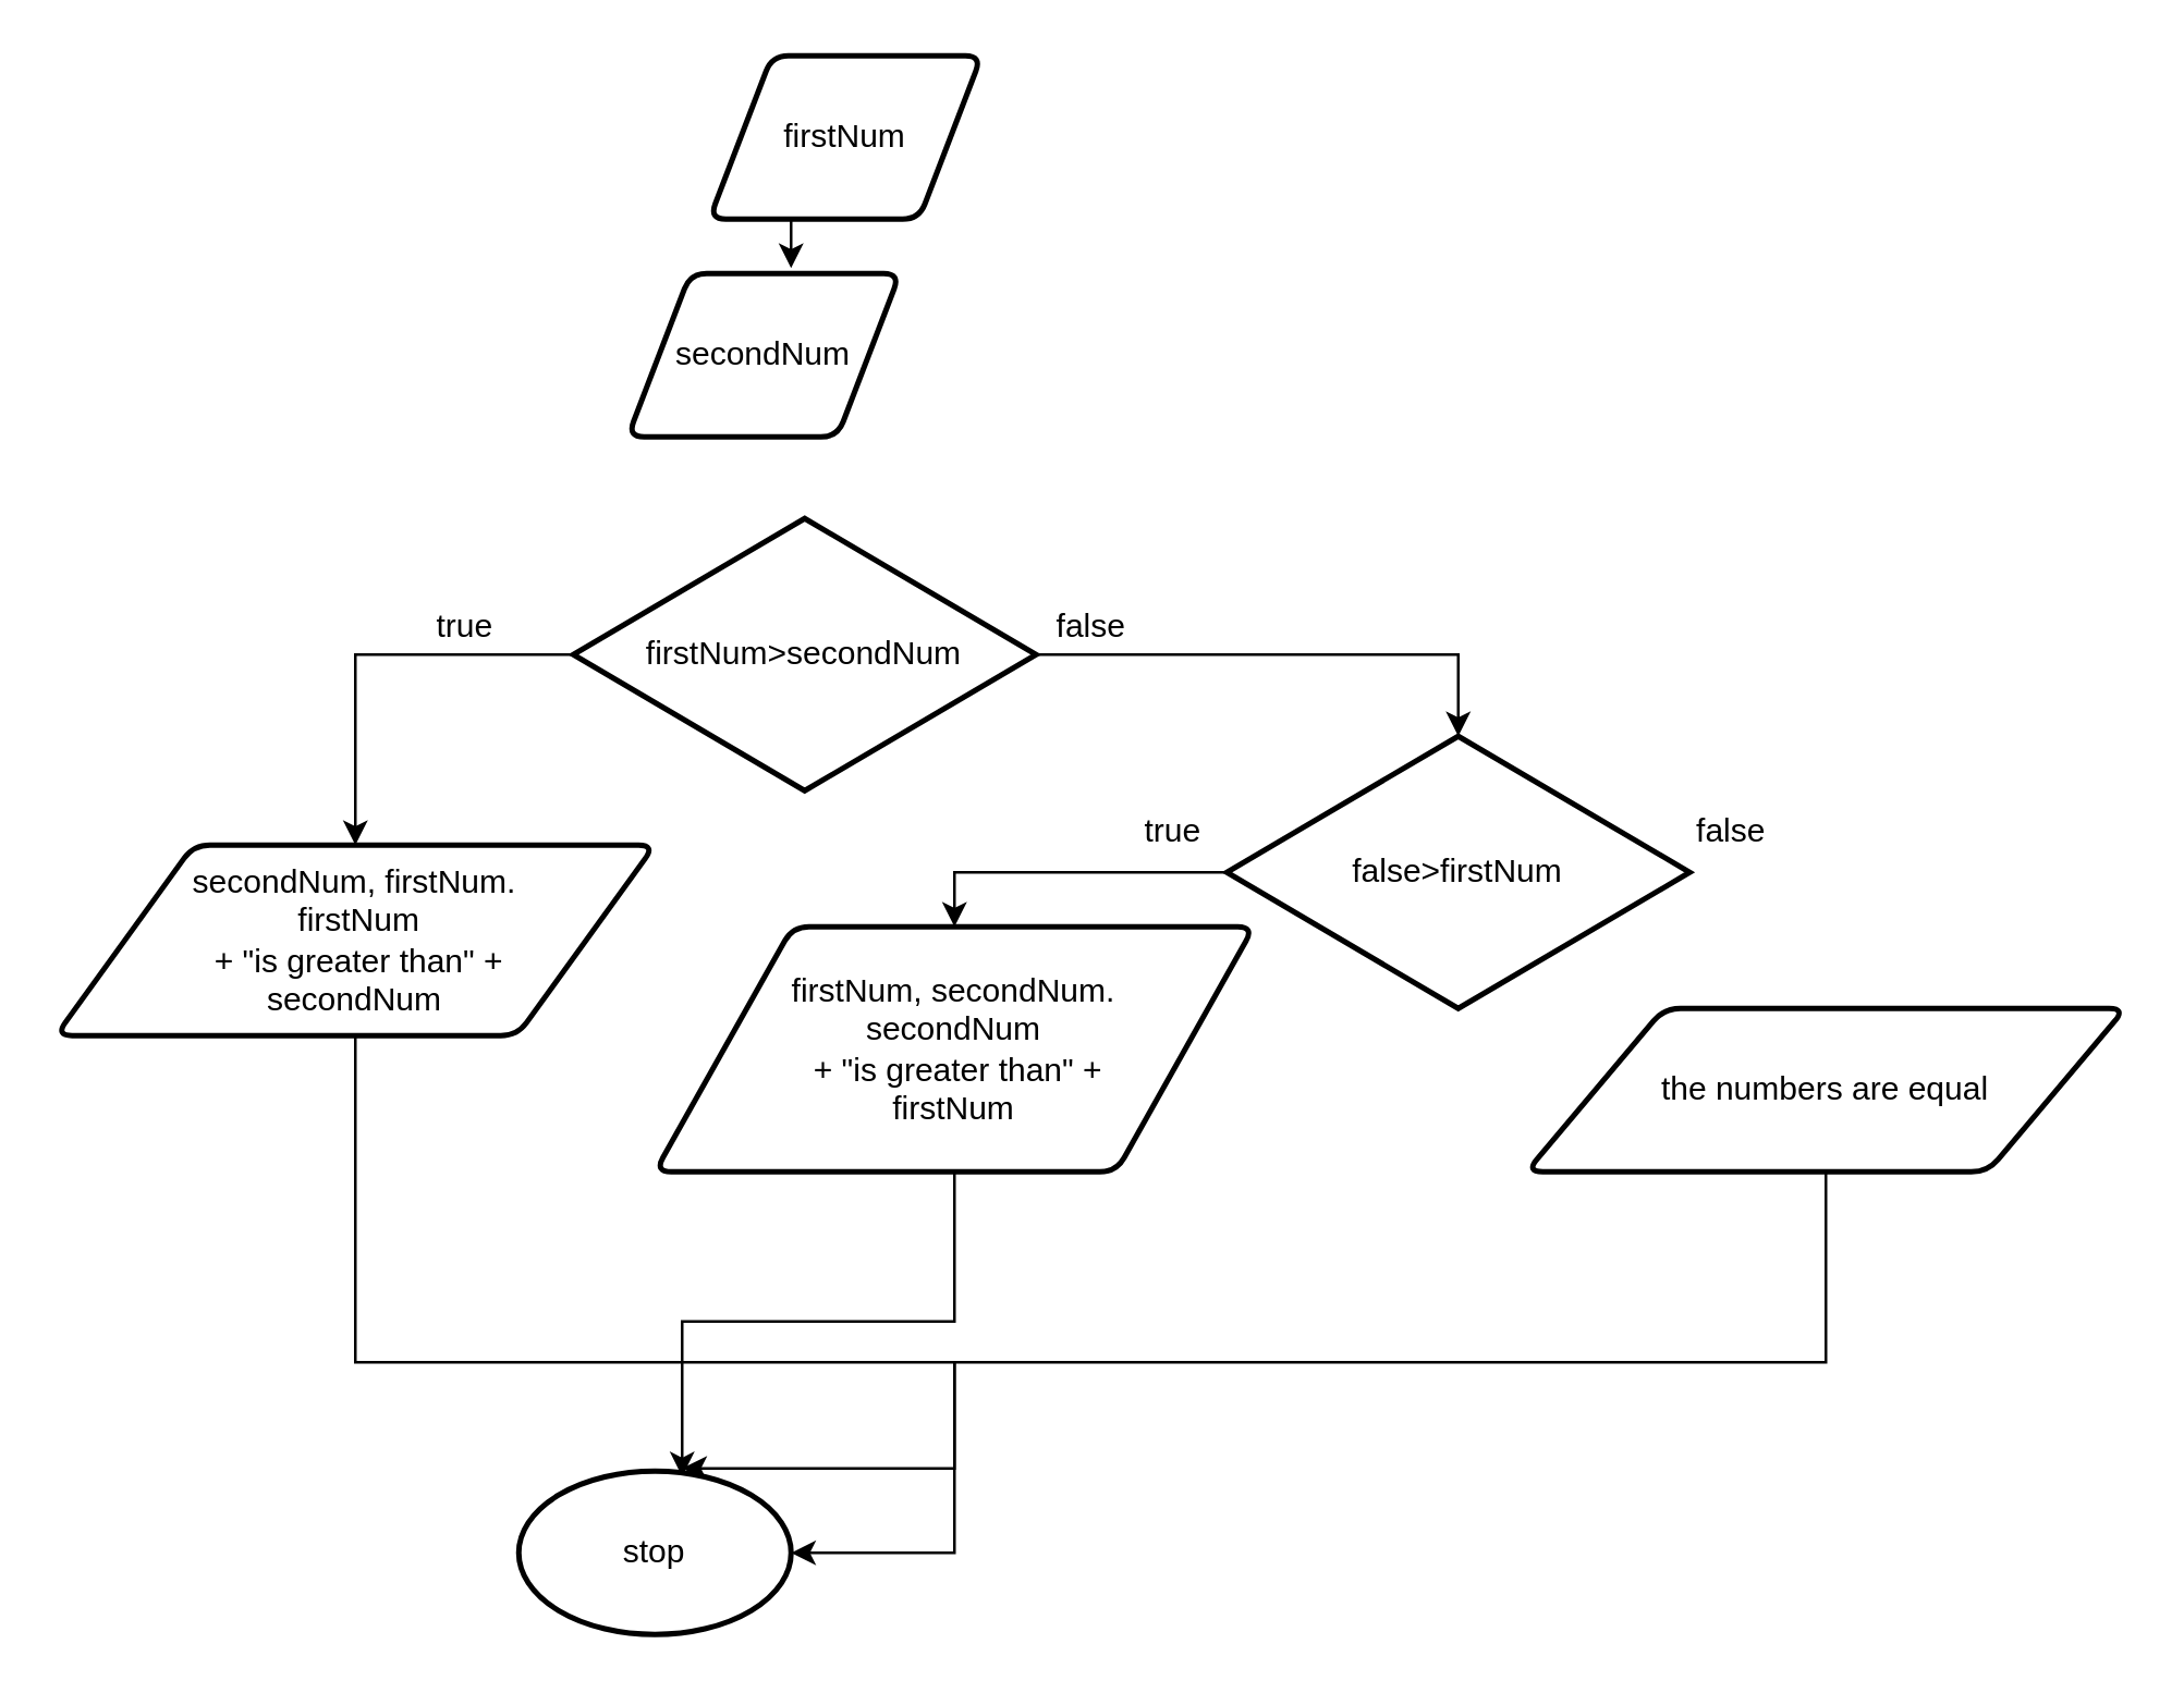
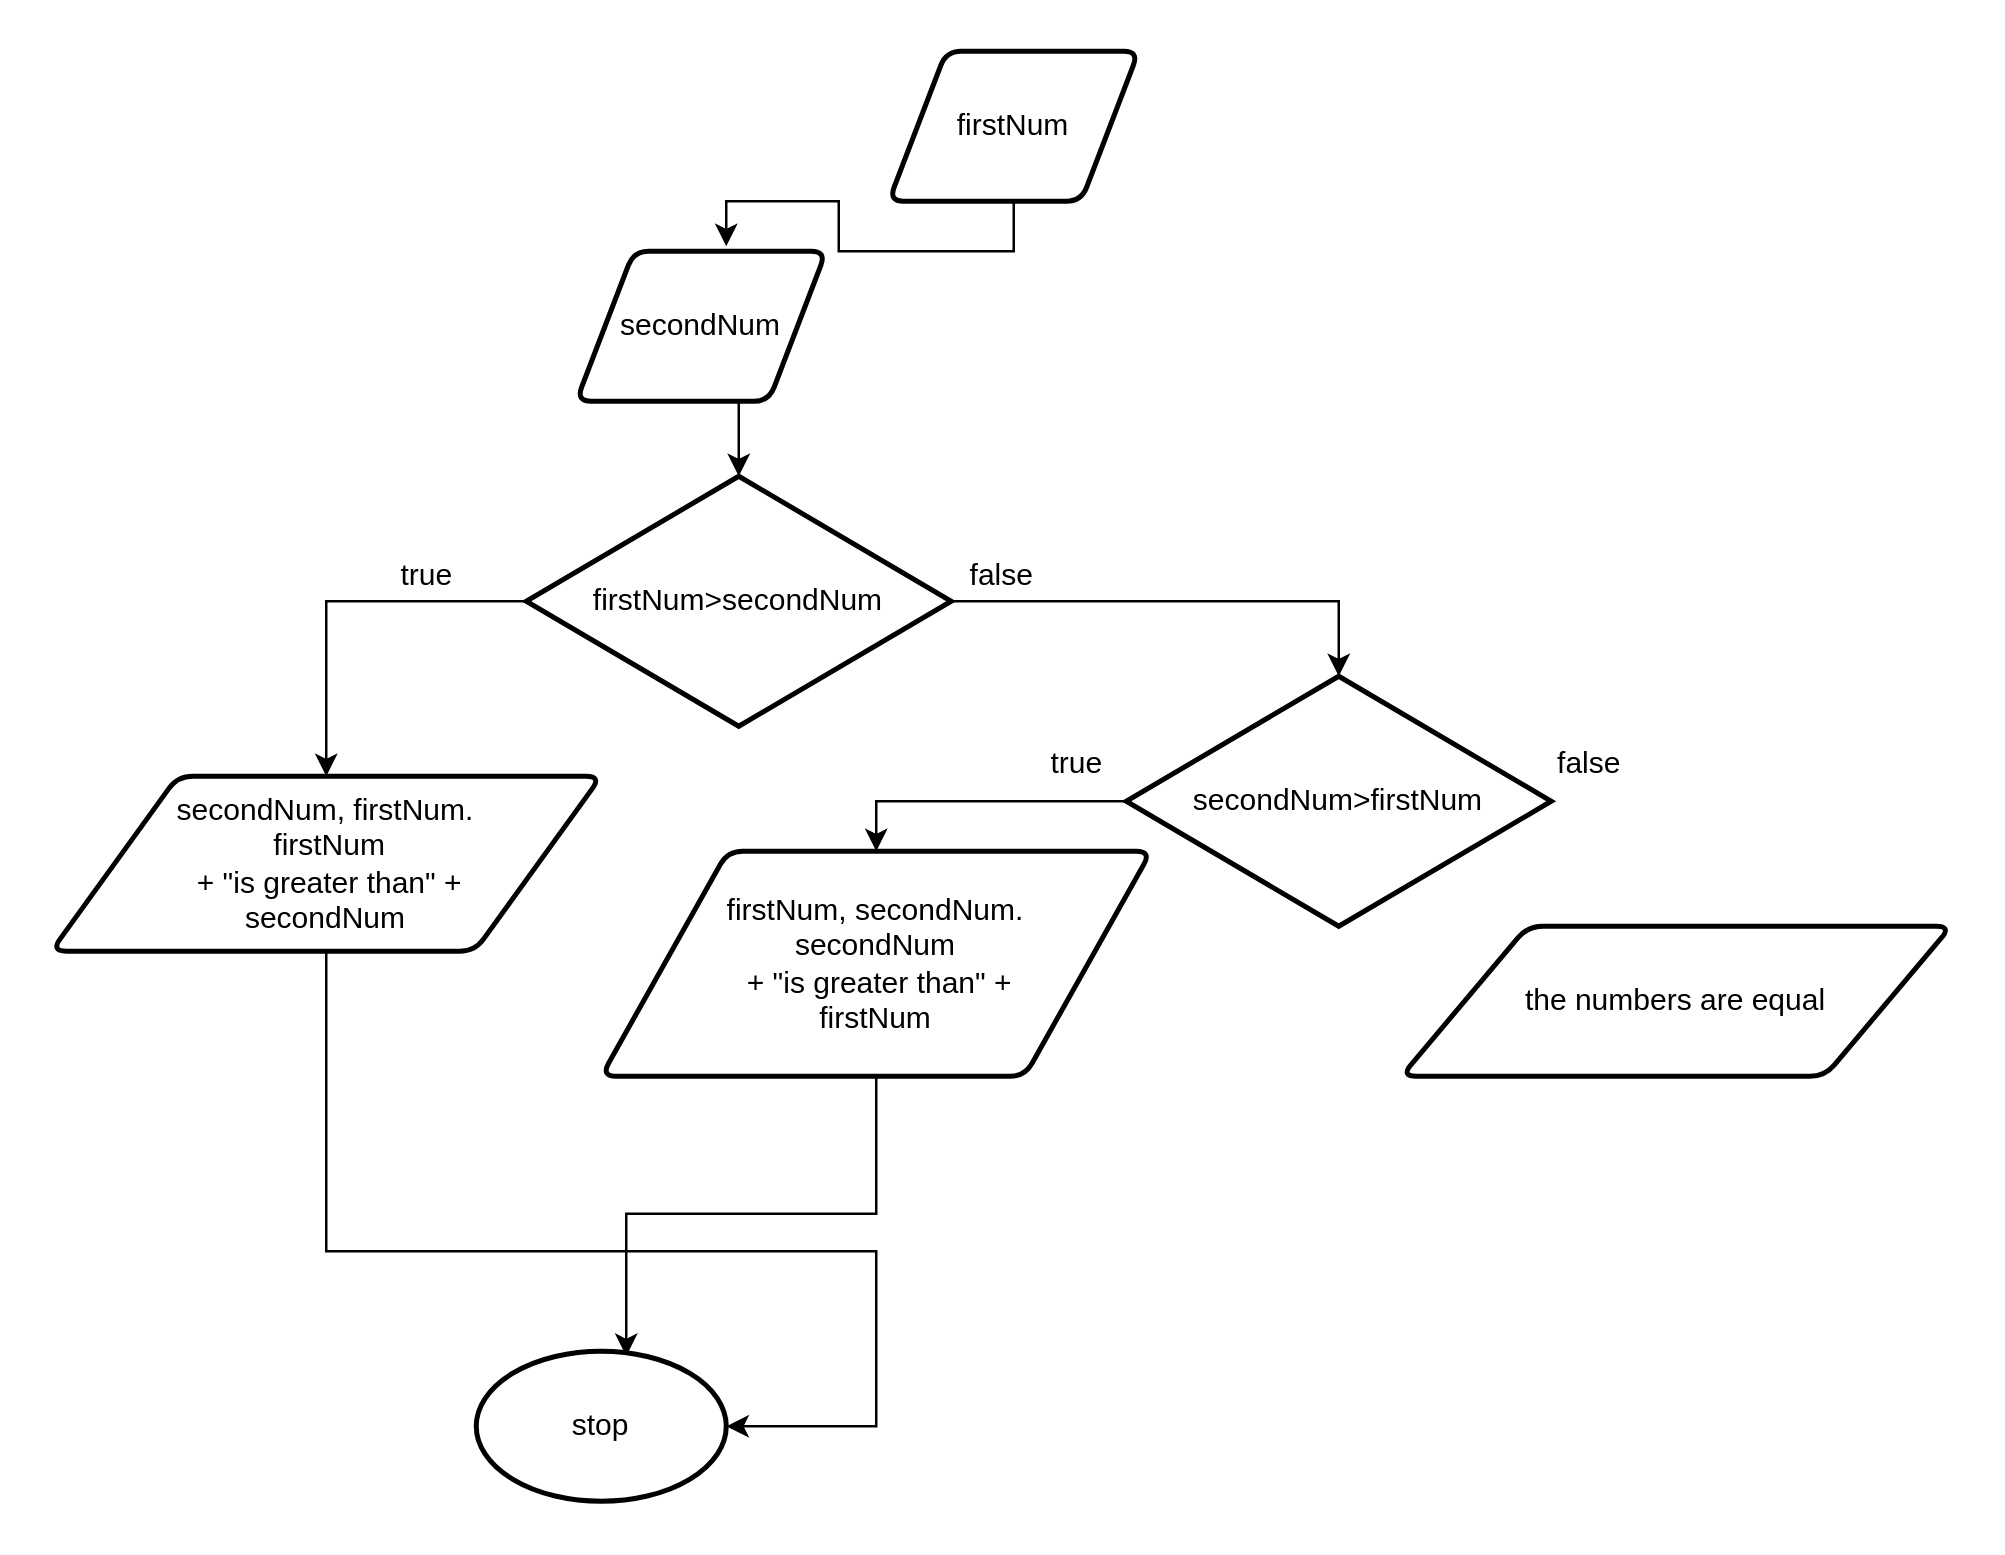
  <mxCell id="0" />
  <mxCell id="1" parent="0" />
  <mxCell id="2" style="edgeStyle=orthogonalEdgeStyle;rounded=0;orthogonalLoop=1;jettySize=auto;html=1;exitX=0.5;exitY=1;exitDx=0;exitDy=0;entryX=0.6;entryY=-0.033;entryDx=0;entryDy=0;entryPerimeter=0;" edge="1" parent="1" source="3" target="5"><mxGeometry relative="1" as="geometry" /></mxCell>
- <mxCell id="3" value="firstNum" style="shape=parallelogram;html=1;strokeWidth=2;perimeter=parallelogramPerimeter;whiteSpace=wrap;rounded=1;arcSize=12;size=0.23;" vertex="1" parent="1"><mxGeometry x="260" y="20" width="100" height="60" as="geometry" /></mxCell>
+ <mxCell id="3" value="firstNum" style="shape=parallelogram;html=1;strokeWidth=2;perimeter=parallelogramPerimeter;whiteSpace=wrap;rounded=1;arcSize=12;size=0.23;" vertex="1" parent="1"><mxGeometry x="355" y="20" width="100" height="60" as="geometry" /></mxCell>
+ <mxCell id="4" style="edgeStyle=orthogonalEdgeStyle;rounded=0;orthogonalLoop=1;jettySize=auto;html=1;exitX=0.5;exitY=1;exitDx=0;exitDy=0;entryX=0.5;entryY=0;entryDx=0;entryDy=0;entryPerimeter=0;" edge="1" parent="1" source="5" target="8"><mxGeometry relative="1" as="geometry" /></mxCell>
  <mxCell id="5" value="secondNum" style="shape=parallelogram;html=1;strokeWidth=2;perimeter=parallelogramPerimeter;whiteSpace=wrap;rounded=1;arcSize=12;size=0.23;" vertex="1" parent="1"><mxGeometry x="230" y="100" width="100" height="60" as="geometry" /></mxCell>
  <mxCell id="6" style="edgeStyle=orthogonalEdgeStyle;rounded=0;orthogonalLoop=1;jettySize=auto;html=1;exitX=0;exitY=0.5;exitDx=0;exitDy=0;exitPerimeter=0;entryX=0.5;entryY=0;entryDx=0;entryDy=0;" edge="1" parent="1" source="8" target="10"><mxGeometry relative="1" as="geometry" /></mxCell>
  <mxCell id="7" style="edgeStyle=orthogonalEdgeStyle;rounded=0;orthogonalLoop=1;jettySize=auto;html=1;exitX=1;exitY=0.5;exitDx=0;exitDy=0;exitPerimeter=0;entryX=0.5;entryY=0;entryDx=0;entryDy=0;entryPerimeter=0;" edge="1" parent="1" source="8" target="12"><mxGeometry relative="1" as="geometry" /></mxCell>
  <mxCell id="8" value="firstNum&amp;gt;secondNum" style="strokeWidth=2;html=1;shape=mxgraph.flowchart.decision;whiteSpace=wrap;" vertex="1" parent="1"><mxGeometry x="210" y="190" width="170" height="100" as="geometry" /></mxCell>
  <mxCell id="9" style="edgeStyle=orthogonalEdgeStyle;rounded=0;orthogonalLoop=1;jettySize=auto;html=1;exitX=0.5;exitY=1;exitDx=0;exitDy=0;" edge="1" parent="1" source="10" target="21"><mxGeometry relative="1" as="geometry"><mxPoint x="350" y="500" as="targetPoint" /><Array as="points"><mxPoint x="130" y="500" /><mxPoint x="350" y="500" /></Array></mxGeometry></mxCell>
  <mxCell id="10" value="secondNum, firstNum.&lt;br&gt;&amp;nbsp;firstNum&lt;br&gt;&amp;nbsp;+ &quot;is greater than&quot; +&lt;br&gt;secondNum" style="shape=parallelogram;html=1;strokeWidth=2;perimeter=parallelogramPerimeter;whiteSpace=wrap;rounded=1;arcSize=12;size=0.23;" vertex="1" parent="1"><mxGeometry x="20" y="310" width="220" height="70" as="geometry" /></mxCell>
  <mxCell id="11" style="edgeStyle=orthogonalEdgeStyle;rounded=0;orthogonalLoop=1;jettySize=auto;html=1;exitX=0;exitY=0.5;exitDx=0;exitDy=0;exitPerimeter=0;" edge="1" parent="1" source="12" target="16"><mxGeometry relative="1" as="geometry" /></mxCell>
- <mxCell id="12" value="false&amp;gt;firstNum" style="strokeWidth=2;html=1;shape=mxgraph.flowchart.decision;whiteSpace=wrap;" vertex="1" parent="1"><mxGeometry x="450" y="270" width="170" height="100" as="geometry" /></mxCell>
+ <mxCell id="12" value="secondNum&amp;gt;firstNum" style="strokeWidth=2;html=1;shape=mxgraph.flowchart.decision;whiteSpace=wrap;" vertex="1" parent="1"><mxGeometry x="450" y="270" width="170" height="100" as="geometry" /></mxCell>
  <mxCell id="13" value="true" style="text;html=1;align=center;verticalAlign=middle;resizable=0;points=[];autosize=1;strokeColor=none;fillColor=none;" vertex="1" parent="1"><mxGeometry x="150" y="215" width="40" height="30" as="geometry" /></mxCell>
  <mxCell id="14" value="false" style="text;html=1;align=center;verticalAlign=middle;resizable=0;points=[];autosize=1;strokeColor=none;fillColor=none;" vertex="1" parent="1"><mxGeometry x="375" y="215" width="50" height="30" as="geometry" /></mxCell>
  <mxCell id="15" style="edgeStyle=orthogonalEdgeStyle;rounded=0;orthogonalLoop=1;jettySize=auto;html=1;entryX=0.6;entryY=0.033;entryDx=0;entryDy=0;entryPerimeter=0;" edge="1" parent="1" source="16" target="21"><mxGeometry relative="1" as="geometry" /></mxCell>
  <mxCell id="16" value="firstNum, secondNum.&lt;br&gt;secondNum&lt;br&gt;&amp;nbsp;+ &quot;is greater than&quot; +&lt;br&gt;firstNum" style="shape=parallelogram;html=1;strokeWidth=2;perimeter=parallelogramPerimeter;whiteSpace=wrap;rounded=1;arcSize=12;size=0.23;" vertex="1" parent="1"><mxGeometry x="240" y="340" width="220" height="90" as="geometry" /></mxCell>
  <mxCell id="17" value="true" style="text;html=1;align=center;verticalAlign=middle;resizable=0;points=[];autosize=1;strokeColor=none;fillColor=none;" vertex="1" parent="1"><mxGeometry x="410" y="290" width="40" height="30" as="geometry" /></mxCell>
- <mxCell id="18" style="edgeStyle=orthogonalEdgeStyle;rounded=0;orthogonalLoop=1;jettySize=auto;html=1;entryX=0.6;entryY=-0.017;entryDx=0;entryDy=0;entryPerimeter=0;" edge="1" parent="1" source="19" target="21"><mxGeometry relative="1" as="geometry"><Array as="points"><mxPoint x="670" y="500" /><mxPoint x="350" y="500" /></Array></mxGeometry></mxCell>
  <mxCell id="19" value="the numbers are equal" style="shape=parallelogram;html=1;strokeWidth=2;perimeter=parallelogramPerimeter;whiteSpace=wrap;rounded=1;arcSize=12;size=0.23;" vertex="1" parent="1"><mxGeometry x="560" y="370" width="220" height="60" as="geometry" /></mxCell>
  <mxCell id="20" value="false" style="text;html=1;align=center;verticalAlign=middle;resizable=0;points=[];autosize=1;strokeColor=none;fillColor=none;" vertex="1" parent="1"><mxGeometry x="610" y="290" width="50" height="30" as="geometry" /></mxCell>
  <mxCell id="21" value="stop" style="strokeWidth=2;html=1;shape=mxgraph.flowchart.start_1;whiteSpace=wrap;" vertex="1" parent="1"><mxGeometry x="190" y="540" width="100" height="60" as="geometry" /></mxCell>
